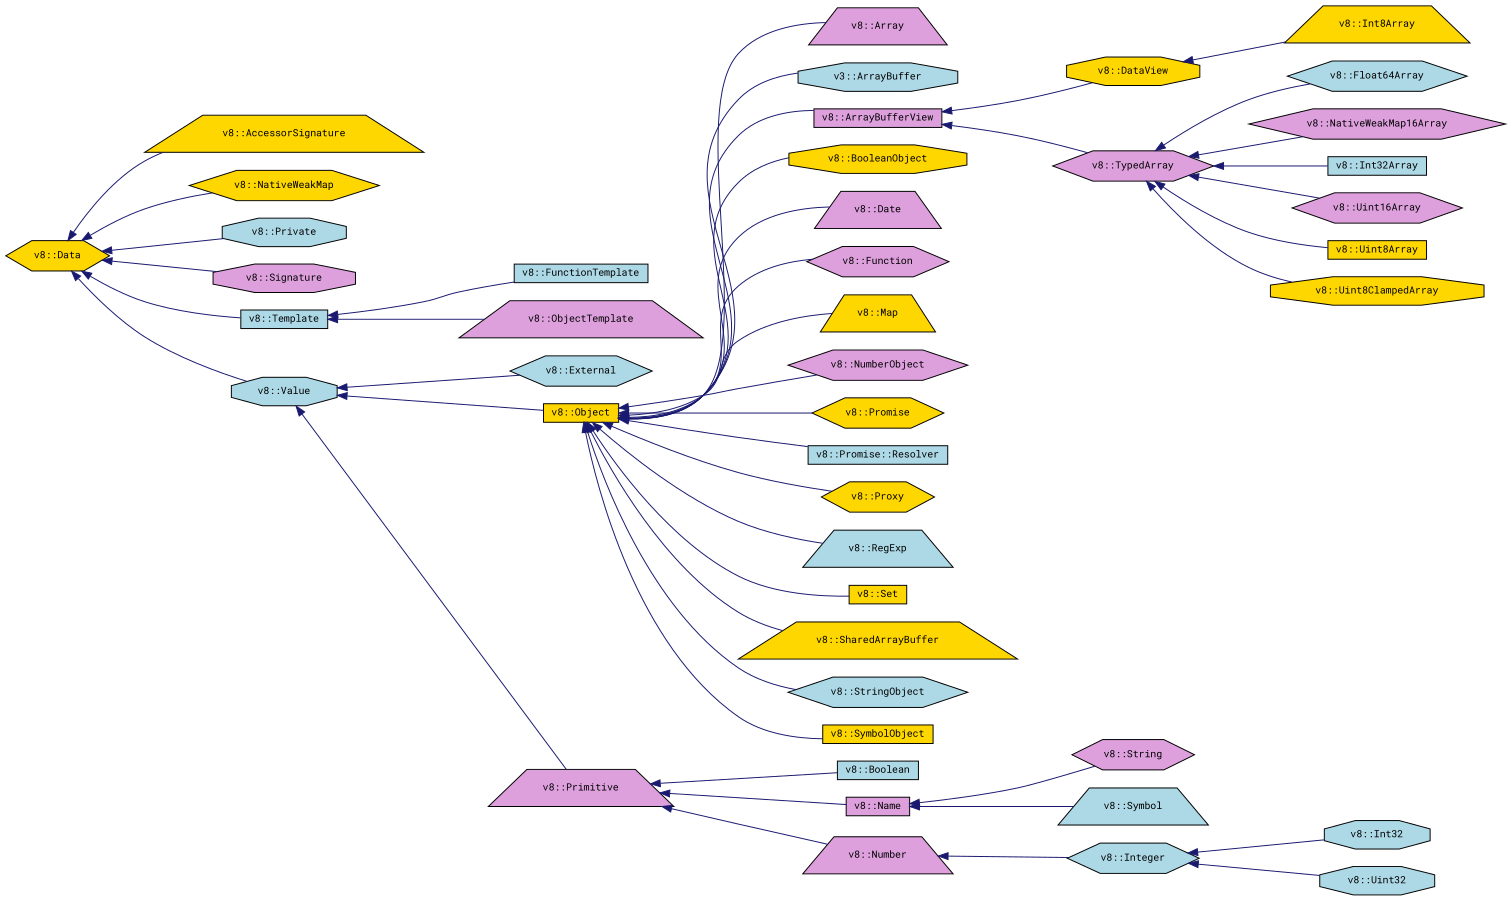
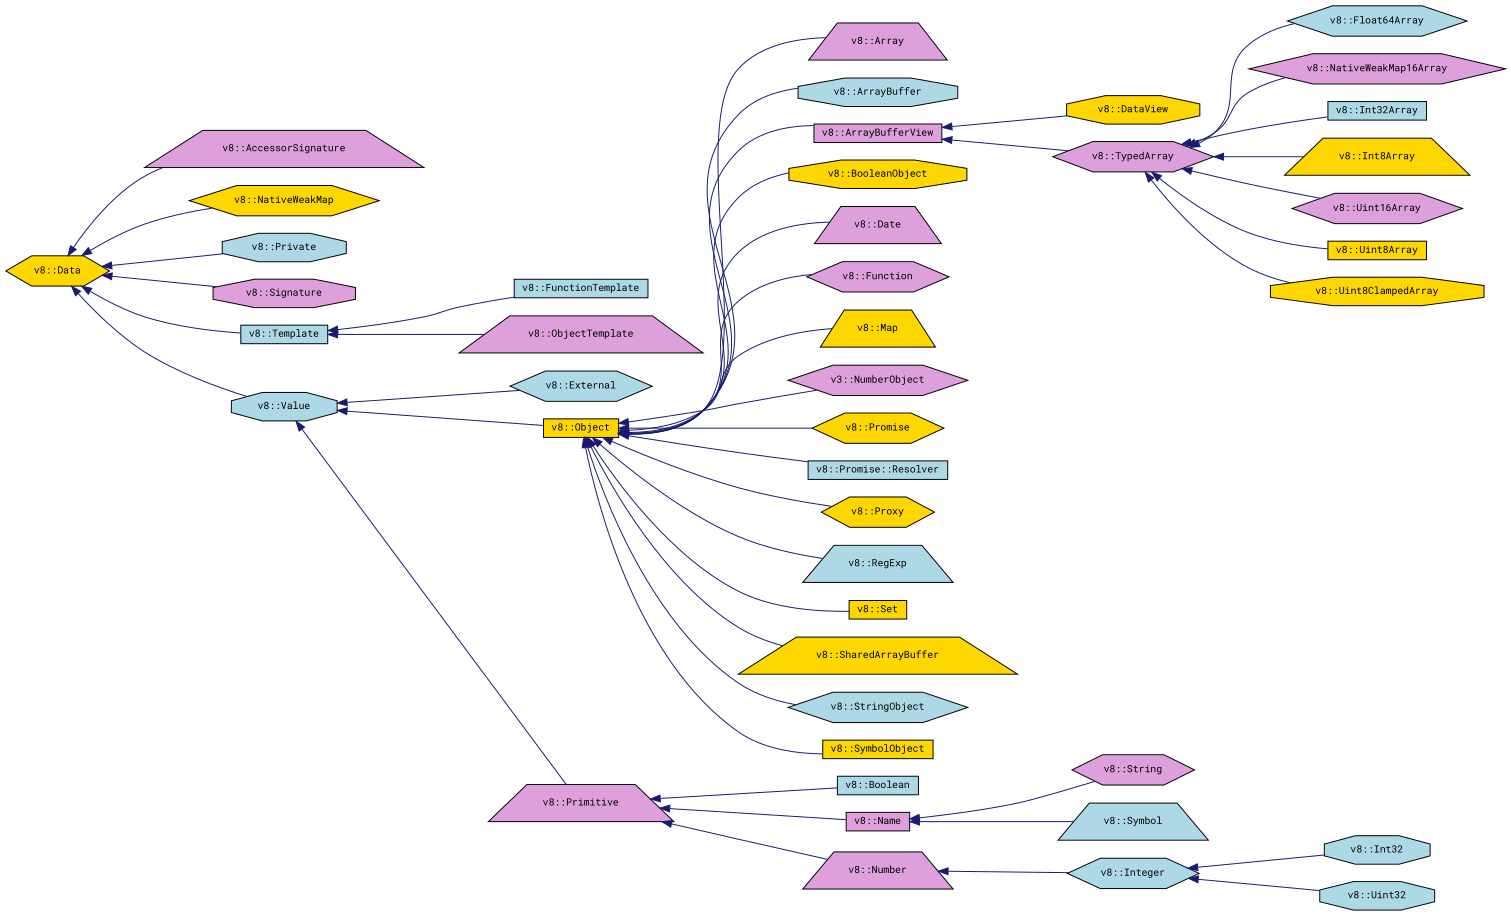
  digraph {
    fontname="Roboto Mono"
    rankdir=LR
    node [color=black fillcolor=lightblue fontname="Roboto Mono" fontsize=10 shape=hexagon style=filled]
    edge [color=midnightblue dir=back fontname="Roboto Mono" fontsize=10 labelfontname=Helvetica labelfontsize=10 style=solid]
    n1 [fillcolor=gold fontcolor=black height=0.2 label="v8::Data" width=0.4]
-   n2 [fillcolor=gold height=0.2 label="v8::AccessorSignature" shape=trapezium width=0.4]
+   n2 [fillcolor=plum height=0.2 label="v8::AccessorSignature" shape=trapezium width=0.4]
    n3 [fillcolor=gold height=0.2 label="v8::NativeWeakMap" width=0.4]
    n4 [height=0.2 label="v8::Private" shape=octagon width=0.4]
    n5 [fillcolor=plum height=0.2 label="v8::Signature" shape=octagon width=0.4]
    n6 [height=0.2 label="v8::Template" shape=box width=0.4]
    n7 [height=0.2 label="v8::Value" shape=octagon width=0.4]
    n8 [height=0.2 label="v8::FunctionTemplate" shape=box width=0.4]
    n9 [fillcolor=plum height=0.2 label="v8::ObjectTemplate" shape=trapezium width=0.4]
    n10 [height=0.2 label="v8::External" width=0.4]
    n11 [fillcolor=gold height=0.2 label="v8::Object" shape=box width=0.4]
    n12 [fillcolor=plum height=0.2 label="v8::Primitive" shape=trapezium width=0.4]
    n13 [fillcolor=plum height=0.2 label="v8::Array" shape=trapezium width=0.4]
-   n14 [height=0.2 label="v3::ArrayBuffer" shape=octagon width=0.4]
+   n14 [height=0.2 label="v8::ArrayBuffer" shape=octagon width=0.4]
    n15 [fillcolor=plum height=0.2 label="v8::ArrayBufferView" shape=box width=0.4]
    n16 [fillcolor=gold height=0.2 label="v8::BooleanObject" shape=octagon width=0.4]
    n17 [fillcolor=plum height=0.2 label="v8::Date" shape=trapezium width=0.4]
    n18 [fillcolor=plum height=0.2 label="v8::Function" width=0.4]
    n19 [fillcolor=gold height=0.2 label="v8::Map" shape=trapezium width=0.4]
-   n20 [fillcolor=plum height=0.2 label="v8::NumberObject" width=0.4]
+   n20 [fillcolor=plum height=0.2 label="v3::NumberObject" width=0.4]
    n21 [fillcolor=gold height=0.2 label="v8::Promise" width=0.4]
    n22 [height=0.2 label="v8::Promise::Resolver" shape=box width=0.4]
    n23 [fillcolor=gold height=0.2 label="v8::Proxy" width=0.4]
    n24 [height=0.2 label="v8::RegExp" shape=trapezium width=0.4]
    n25 [fillcolor=gold height=0.2 label="v8::Set" shape=box width=0.4]
    n26 [fillcolor=gold height=0.2 label="v8::SharedArrayBuffer" shape=trapezium width=0.4]
    n27 [height=0.2 label="v8::StringObject" width=0.4]
    n28 [fillcolor=gold height=0.2 label="v8::SymbolObject" shape=box width=0.4]
    n29 [height=0.2 label="v8::Boolean" shape=box width=0.4]
    n30 [fillcolor=plum height=0.2 label="v8::Name" shape=box width=0.4]
    n31 [fillcolor=plum height=0.2 label="v8::Number" shape=trapezium width=0.4]
    n32 [fillcolor=gold height=0.2 label="v8::DataView" shape=octagon width=0.4]
    n33 [fillcolor=plum height=0.2 label="v8::TypedArray" width=0.4]
    n34 [height=0.2 label="v8::Float64Array" width=0.4]
    n35 [fillcolor=plum height=0.2 label="v8::NativeWeakMap16Array" width=0.4]
    n36 [height=0.2 label="v8::Int32Array" shape=box width=0.4]
    n37 [fillcolor=gold height=0.2 label="v8::Int8Array" shape=trapezium width=0.4]
    n38 [fillcolor=plum height=0.2 label="v8::Uint16Array" width=0.4]
    n39 [fillcolor=gold height=0.2 label="v8::Uint8Array" shape=box width=0.4]
    n40 [fillcolor=gold height=0.2 label="v8::Uint8ClampedArray" shape=octagon width=0.4]
    n41 [fillcolor=plum height=0.2 label="v8::String" width=0.4]
    n42 [height=0.2 label="v8::Symbol" shape=trapezium width=0.4]
    n43 [height=0.2 label="v8::Integer" width=0.4]
    n44 [height=0.2 label="v8::Int32" shape=octagon width=0.4]
    n45 [height=0.2 label="v8::Uint32" shape=octagon width=0.4]
    n1 -> n2
    n1 -> n3
    n1 -> n4
    n1 -> n5
    n1 -> n6
    n1 -> n7
    n6 -> n8
    n6 -> n9
    n7 -> n10
    n7 -> n11
    n7 -> n12
    n11 -> n13
    n11 -> n14
    n11 -> n15
    n11 -> n16
    n11 -> n17
    n11 -> n18
    n11 -> n19
    n11 -> n20
    n11 -> n21
    n11 -> n22
    n11 -> n23
    n11 -> n24
    n11 -> n25
    n11 -> n26
    n11 -> n27
    n11 -> n28
    n12 -> n29
    n12 -> n30
    n12 -> n31
    n15 -> n32
    n15 -> n33
    n30 -> n41
    n30 -> n42
    n31 -> n43
    n33 -> n34
    n33 -> n35
    n33 -> n36
-   n32 -> n37
+   n33 -> n37
    n33 -> n38
    n33 -> n39
    n33 -> n40
    n43 -> n44
    n43 -> n45
  }
